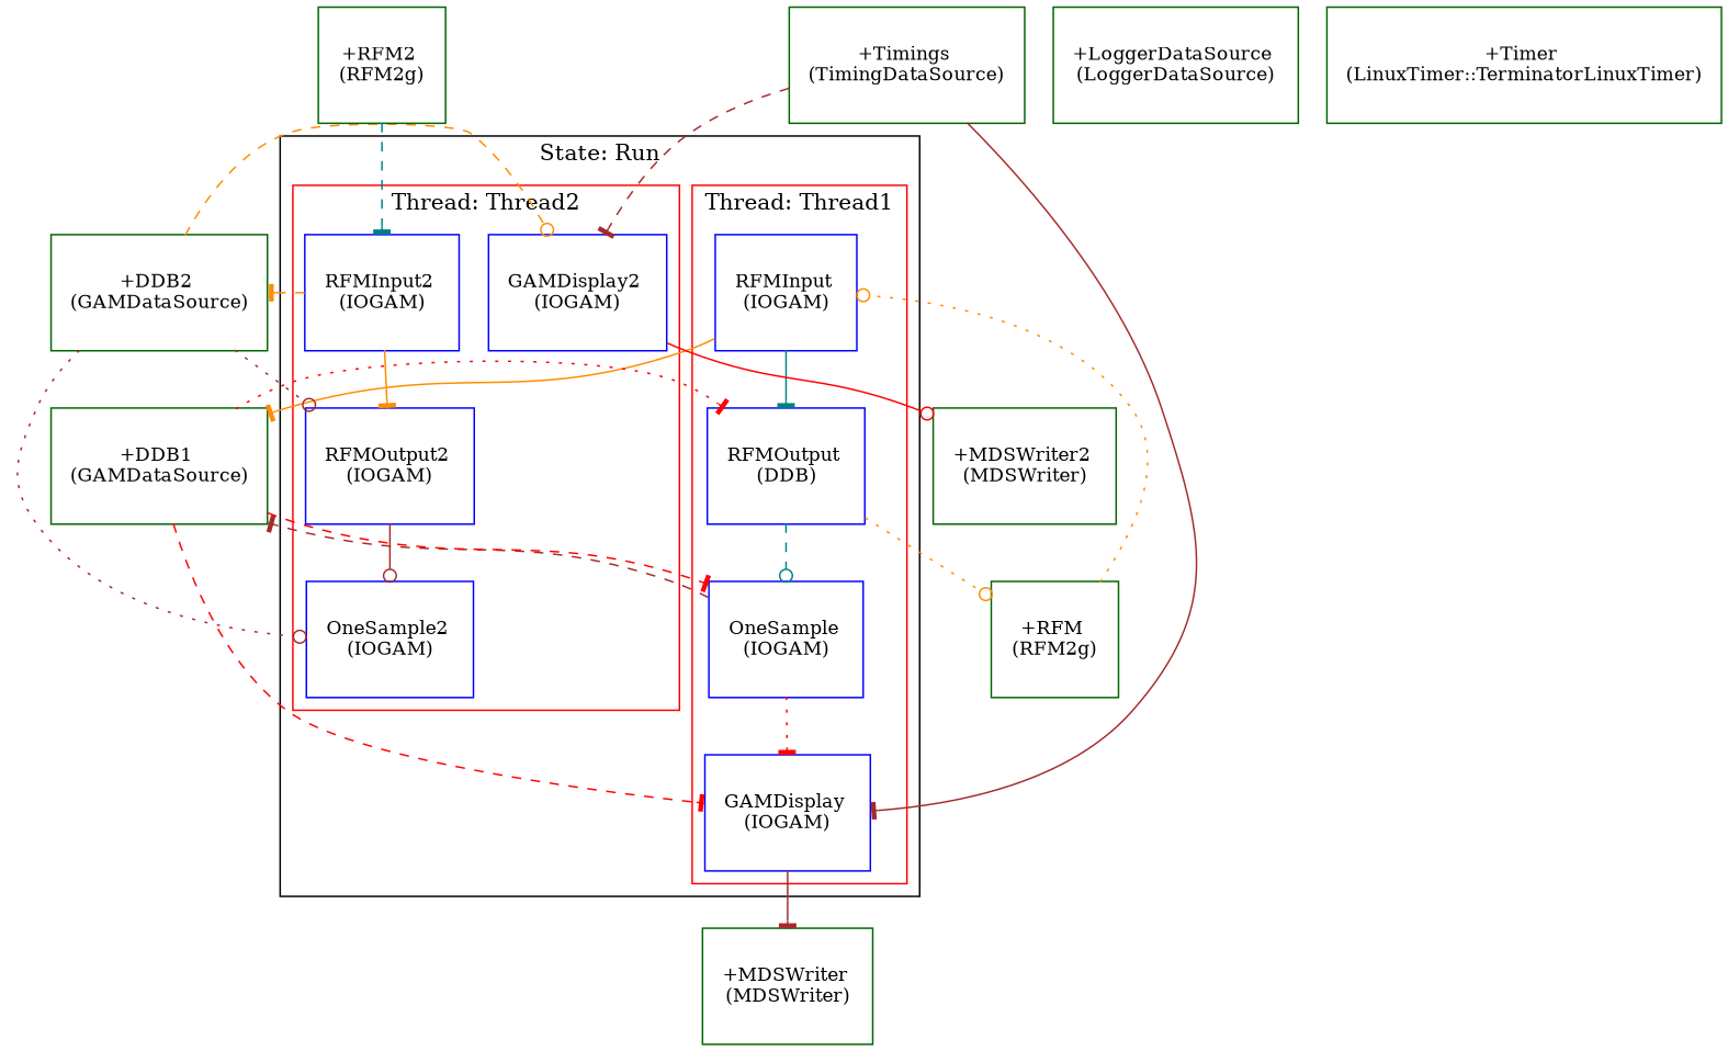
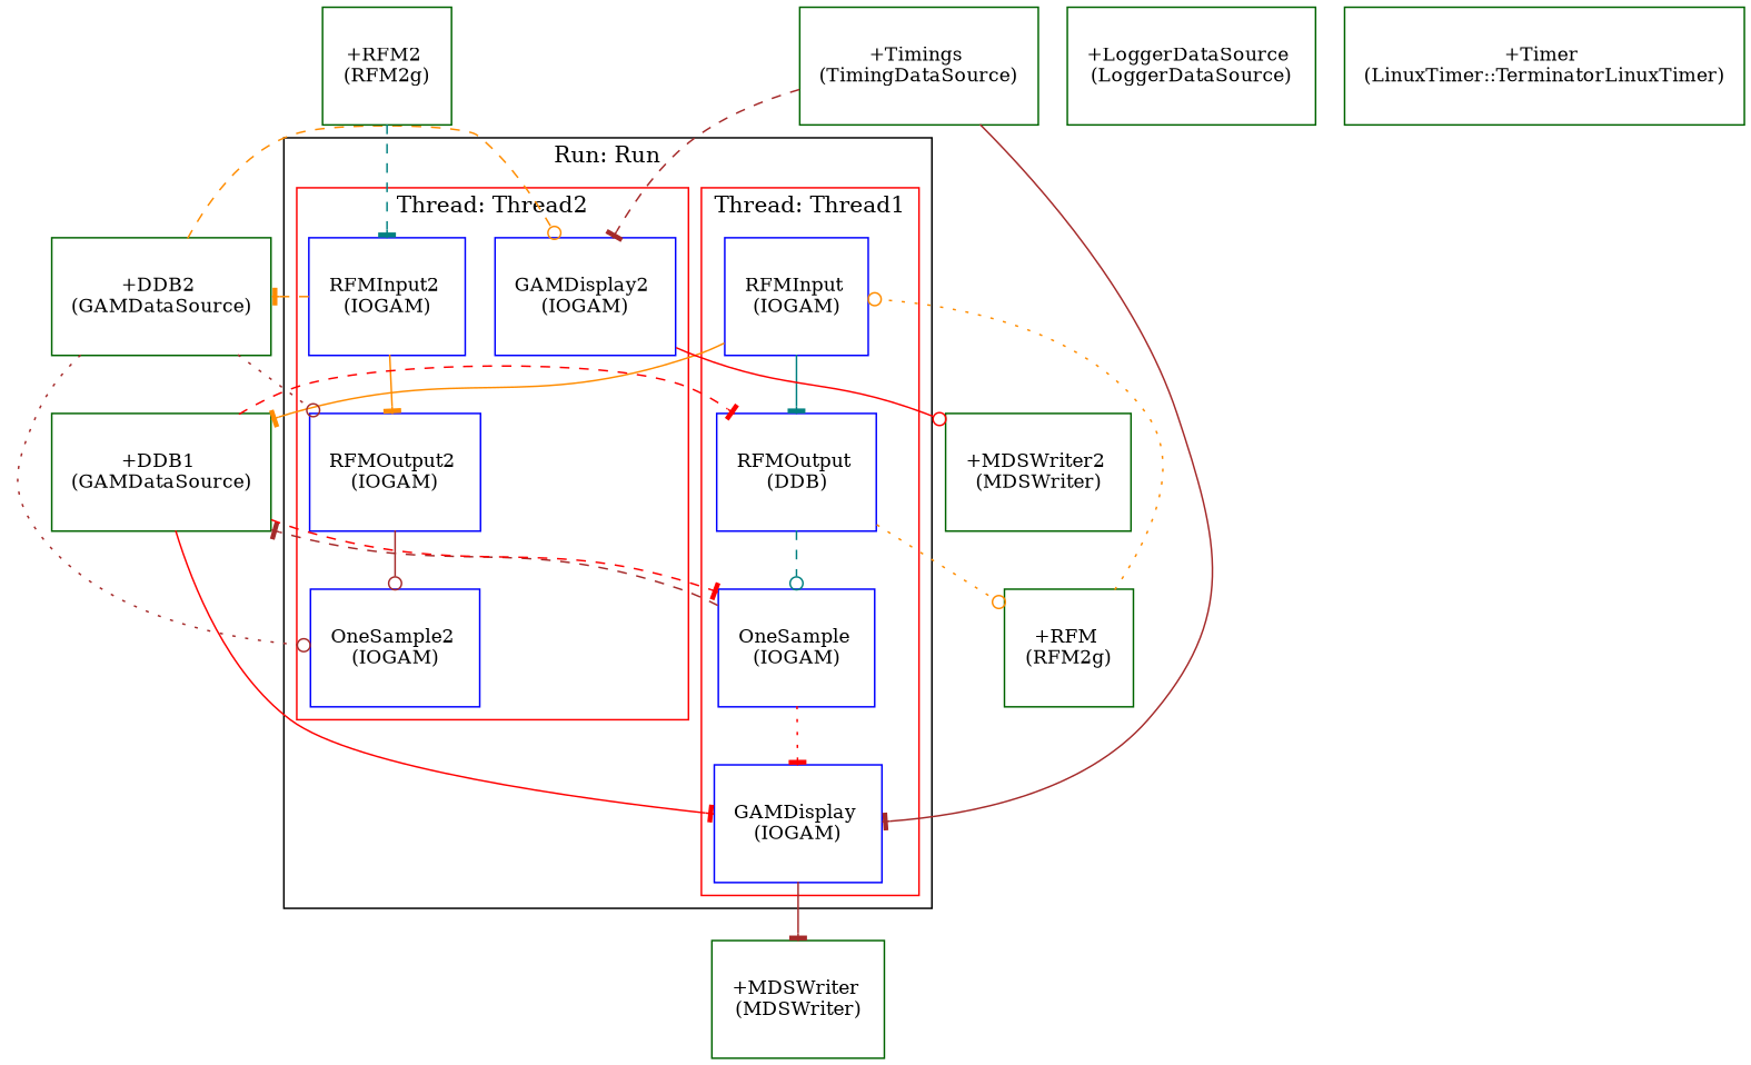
  digraph {
    concentrate=true
    fontname="DejaVu Serif"
    rankdir=TB
    node [color=darkgreen fillcolor=white fontname="DejaVu Serif" shape=record style=filled]
    edge [arrowhead=tee color=brown fontname="DejaVu Serif" style=solid]
    n1 [color=blue label=<<TABLE border="0" cellborder="0"><TR><TD width="60" height="60"><font point-size="12">RFMInput <BR/>(IOGAM)</font></TD></TR></TABLE>>]
    n2 [color=blue label=<<TABLE border="0" cellborder="0"><TR><TD width="60" height="60"><font point-size="12">RFMOutput <BR/>(DDB)</font></TD></TR></TABLE>>]
    n3 [color=blue label=<<TABLE border="0" cellborder="0"><TR><TD width="60" height="60"><font point-size="12">OneSample <BR/>(IOGAM)</font></TD></TR></TABLE>>]
    n4 [color=blue label=<<TABLE border="0" cellborder="0"><TR><TD width="60" height="60"><font point-size="12">GAMDisplay <BR/>(IOGAM)</font></TD></TR></TABLE>>]
    n5 [color=blue label=<<TABLE border="0" cellborder="0"><TR><TD width="60" height="60"><font point-size="12">RFMInput2 <BR/>(IOGAM)</font></TD></TR></TABLE>>]
    n6 [color=blue label=<<TABLE border="0" cellborder="0"><TR><TD width="60" height="60"><font point-size="12">RFMOutput2 <BR/>(IOGAM)</font></TD></TR></TABLE>>]
    n7 [color=blue label=<<TABLE border="0" cellborder="0"><TR><TD width="60" height="60"><font point-size="12">OneSample2 <BR/>(IOGAM)</font></TD></TR></TABLE>>]
    n8 [color=blue label=<<TABLE border="0" cellborder="0"><TR><TD width="60" height="60"><font point-size="12">GAMDisplay2 <BR/>(IOGAM)</font></TD></TR></TABLE>>]
    n9 [label=<<TABLE border="0" cellborder="0"><TR><TD width="60" height="60"><font point-size="12">+DDB1 <BR/>(GAMDataSource)</font></TD></TR></TABLE>>]
    n10 [label=<<TABLE border="0" cellborder="0"><TR><TD width="60" height="60"><font point-size="12">+RFM <BR/>(RFM2g)</font></TD></TR></TABLE>>]
    n11 [label=<<TABLE border="0" cellborder="0"><TR><TD width="60" height="60"><font point-size="12">+MDSWriter <BR/>(MDSWriter)</font></TD></TR></TABLE>>]
    n12 [label=<<TABLE border="0" cellborder="0"><TR><TD width="60" height="60"><font point-size="12">+DDB2 <BR/>(GAMDataSource)</font></TD></TR></TABLE>>]
    n13 [label=<<TABLE border="0" cellborder="0"><TR><TD width="60" height="60"><font point-size="12">+MDSWriter2 <BR/>(MDSWriter)</font></TD></TR></TABLE>>]
    n14 [label=<<TABLE border="0" cellborder="0"><TR><TD width="60" height="60"><font point-size="12">+RFM2 <BR/>(RFM2g)</font></TD></TR></TABLE>>]
    n15 [label=<<TABLE border="0" cellborder="0"><TR><TD width="60" height="60"><font point-size="12">+LoggerDataSource <BR/>(LoggerDataSource)</font></TD></TR></TABLE>>]
    n16 [label=<<TABLE border="0" cellborder="0"><TR><TD width="60" height="60"><font point-size="12">+Timings <BR/>(TimingDataSource)</font></TD></TR></TABLE>>]
    n17 [label=<<TABLE border="0" cellborder="0"><TR><TD width="60" height="60"><font point-size="12">+Timer <BR/>(LinuxTimer::TerminatorLinuxTimer)</font></TD></TR></TABLE>>]
    subgraph cluster_1 {
-     label="State: Run"
+     label="Run: Run"
      subgraph cluster_2 {
        color=red
        label="Thread: Thread1"
        n1
        n2
        n3
        n4
      }
      subgraph cluster_3 {
        color=red
        label="Thread: Thread2"
        n5
        n6
        n7
        n8
      }
    }
    n1 -> n2 [color=teal]
    n1 -> n9 [color=darkorange]
    n2 -> n3 [arrowhead=odot color=teal style=dashed]
    n2 -> n10 [arrowhead=odot color=darkorange style=dotted]
    n3 -> n4 [color=red style=dotted]
    n3 -> n9 [style=dashed]
    n4 -> n11
    n5 -> n6 [color=darkorange]
    n5 -> n12 [color=darkorange style=dashed]
    n6 -> n7 [arrowhead=odot]
    n8 -> n13 [arrowhead=odot color=red]
-   n9 -> n2 [color=red style=dotted]
+   n9 -> n2 [color=red style=dashed]
    n9 -> n3 [color=red style=dashed]
-   n9 -> n4 [color=red style=dashed]
+   n9 -> n4 [color=red]
    n10 -> n1 [arrowhead=odot color=darkorange style=dotted]
    n12 -> n6 [arrowhead=odot style=dotted]
    n12 -> n7 [arrowhead=odot style=dotted]
    n12 -> n8 [arrowhead=odot color=darkorange style=dashed]
    n14 -> n5 [color=teal style=dashed]
    n16 -> n4
    n16 -> n8 [style=dashed]
  }
